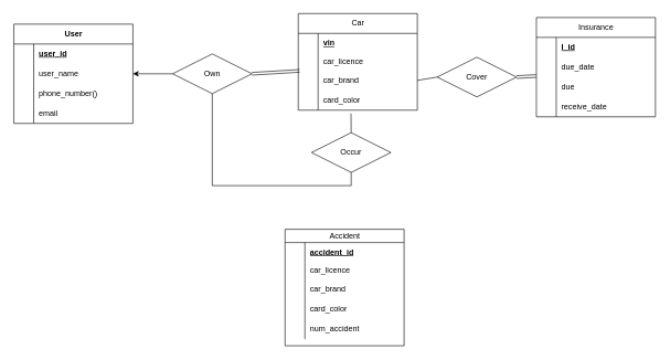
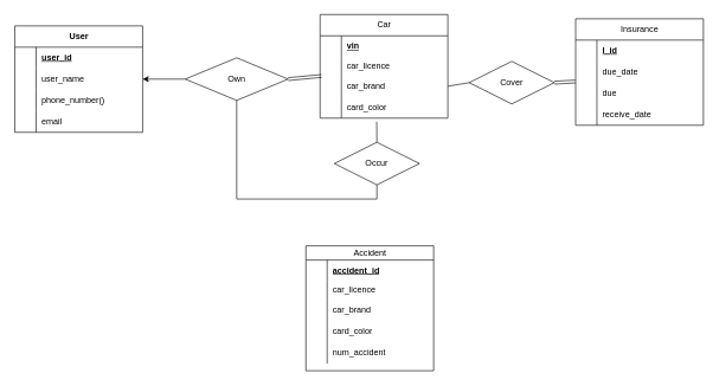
  <mxCell id="0" />
  <mxCell id="1" parent="0" />
  <mxCell id="2" value="User" style="shape=table;startSize=30;container=1;collapsible=1;childLayout=tableLayout;fixedRows=1;rowLines=0;fontStyle=1;align=center;resizeLast=1;html=1;" vertex="1" parent="1"><mxGeometry x="20" y="36" width="180" height="150" as="geometry" /></mxCell>
  <mxCell id="3" value="" style="shape=tableRow;horizontal=0;startSize=0;swimlaneHead=0;swimlaneBody=0;fillColor=none;collapsible=0;dropTarget=0;points=[[0,0.5],[1,0.5]];portConstraint=eastwest;top=0;left=0;right=0;bottom=0;" vertex="1" parent="2"><mxGeometry y="30" width="180" height="30" as="geometry" /></mxCell>
  <mxCell id="4" value="" style="shape=partialRectangle;connectable=0;fillColor=none;top=0;left=0;bottom=0;right=0;editable=1;overflow=hidden;whiteSpace=wrap;html=1;" vertex="1" parent="3"><mxGeometry width="30" height="30" as="geometry"><mxRectangle width="30" height="30" as="alternateBounds" /></mxGeometry></mxCell>
  <mxCell id="5" value="&lt;u&gt;&lt;b&gt;user_id&lt;/b&gt;&lt;/u&gt;" style="shape=partialRectangle;connectable=0;fillColor=none;top=0;left=0;bottom=0;right=0;align=left;spacingLeft=6;overflow=hidden;whiteSpace=wrap;html=1;" vertex="1" parent="3"><mxGeometry x="30" width="150" height="30" as="geometry"><mxRectangle width="150" height="30" as="alternateBounds" /></mxGeometry></mxCell>
  <mxCell id="6" value="" style="shape=tableRow;horizontal=0;startSize=0;swimlaneHead=0;swimlaneBody=0;fillColor=none;collapsible=0;dropTarget=0;points=[[0,0.5],[1,0.5]];portConstraint=eastwest;top=0;left=0;right=0;bottom=0;" vertex="1" parent="2"><mxGeometry y="60" width="180" height="30" as="geometry" /></mxCell>
  <mxCell id="7" value="" style="shape=partialRectangle;connectable=0;fillColor=none;top=0;left=0;bottom=0;right=0;editable=1;overflow=hidden;whiteSpace=wrap;html=1;" vertex="1" parent="6"><mxGeometry width="30" height="30" as="geometry"><mxRectangle width="30" height="30" as="alternateBounds" /></mxGeometry></mxCell>
  <mxCell id="8" value="user_name" style="shape=partialRectangle;connectable=0;fillColor=none;top=0;left=0;bottom=0;right=0;align=left;spacingLeft=6;overflow=hidden;whiteSpace=wrap;html=1;" vertex="1" parent="6"><mxGeometry x="30" width="150" height="30" as="geometry"><mxRectangle width="150" height="30" as="alternateBounds" /></mxGeometry></mxCell>
  <mxCell id="9" value="" style="shape=tableRow;horizontal=0;startSize=0;swimlaneHead=0;swimlaneBody=0;fillColor=none;collapsible=0;dropTarget=0;points=[[0,0.5],[1,0.5]];portConstraint=eastwest;top=0;left=0;right=0;bottom=0;" vertex="1" parent="2"><mxGeometry y="90" width="180" height="30" as="geometry" /></mxCell>
  <mxCell id="10" value="&lt;div&gt;&lt;br/&gt;&lt;/div&gt;" style="shape=partialRectangle;connectable=0;fillColor=none;top=0;left=0;bottom=0;right=0;editable=1;overflow=hidden;whiteSpace=wrap;html=1;" vertex="1" parent="9"><mxGeometry width="30" height="30" as="geometry"><mxRectangle width="30" height="30" as="alternateBounds" /></mxGeometry></mxCell>
  <mxCell id="11" value="phone_number()" style="shape=partialRectangle;connectable=0;fillColor=none;top=0;left=0;bottom=0;right=0;align=left;spacingLeft=6;overflow=hidden;whiteSpace=wrap;html=1;" vertex="1" parent="9"><mxGeometry x="30" width="150" height="30" as="geometry"><mxRectangle width="150" height="30" as="alternateBounds" /></mxGeometry></mxCell>
  <mxCell id="12" value="" style="shape=tableRow;horizontal=0;startSize=0;swimlaneHead=0;swimlaneBody=0;fillColor=none;collapsible=0;dropTarget=0;points=[[0,0.5],[1,0.5]];portConstraint=eastwest;top=0;left=0;right=0;bottom=0;" vertex="1" parent="2"><mxGeometry y="120" width="180" height="30" as="geometry" /></mxCell>
  <mxCell id="13" value="&lt;div&gt;&lt;br/&gt;&lt;/div&gt;" style="shape=partialRectangle;connectable=0;fillColor=none;top=0;left=0;bottom=0;right=0;editable=1;overflow=hidden;whiteSpace=wrap;html=1;" vertex="1" parent="12"><mxGeometry width="30" height="30" as="geometry"><mxRectangle width="30" height="30" as="alternateBounds" /></mxGeometry></mxCell>
  <mxCell id="14" value="email" style="shape=partialRectangle;connectable=0;fillColor=none;top=0;left=0;bottom=0;right=0;align=left;spacingLeft=6;overflow=hidden;whiteSpace=wrap;html=1;" vertex="1" parent="12"><mxGeometry x="30" width="150" height="30" as="geometry"><mxRectangle width="150" height="30" as="alternateBounds" /></mxGeometry></mxCell>
  <mxCell id="15" value="Car" style="shape=table;startSize=30;container=1;collapsible=1;childLayout=tableLayout;fixedRows=1;rowLines=0;fontStyle=0;align=center;resizeLast=1;html=1;" vertex="1" parent="1"><mxGeometry x="450" y="20" width="180" height="146.0" as="geometry" /></mxCell>
  <mxCell id="16" value="" style="shape=tableRow;horizontal=0;startSize=0;swimlaneHead=0;swimlaneBody=0;fillColor=none;collapsible=0;dropTarget=0;points=[[0,0.5],[1,0.5]];portConstraint=eastwest;top=0;left=0;right=0;bottom=0;" vertex="1" parent="15"><mxGeometry y="30" width="180" height="30" as="geometry" /></mxCell>
  <mxCell id="17" value="" style="shape=partialRectangle;connectable=0;fillColor=none;top=0;left=0;bottom=0;right=0;editable=1;overflow=hidden;whiteSpace=wrap;html=1;" vertex="1" parent="16"><mxGeometry width="30" height="30" as="geometry"><mxRectangle width="30" height="30" as="alternateBounds" /></mxGeometry></mxCell>
  <mxCell id="18" value="&lt;b&gt;&lt;u&gt;vin&lt;/u&gt;&lt;/b&gt;" style="shape=partialRectangle;connectable=0;fillColor=none;top=0;left=0;bottom=0;right=0;align=left;spacingLeft=6;overflow=hidden;whiteSpace=wrap;html=1;" vertex="1" parent="16"><mxGeometry x="30" width="150" height="30" as="geometry"><mxRectangle width="150" height="30" as="alternateBounds" /></mxGeometry></mxCell>
  <mxCell id="19" value="" style="shape=tableRow;horizontal=0;startSize=0;swimlaneHead=0;swimlaneBody=0;fillColor=none;collapsible=0;dropTarget=0;points=[[0,0.5],[1,0.5]];portConstraint=eastwest;top=0;left=0;right=0;bottom=0;" vertex="1" parent="15"><mxGeometry y="60" width="180" height="26" as="geometry" /></mxCell>
  <mxCell id="20" value="" style="shape=partialRectangle;connectable=0;fillColor=none;top=0;left=0;bottom=0;right=0;editable=1;overflow=hidden;whiteSpace=wrap;html=1;" vertex="1" parent="19"><mxGeometry width="30" height="26" as="geometry"><mxRectangle width="30" height="26" as="alternateBounds" /></mxGeometry></mxCell>
  <mxCell id="21" value="car_licence" style="shape=partialRectangle;connectable=0;fillColor=none;top=0;left=0;bottom=0;right=0;align=left;spacingLeft=6;overflow=hidden;whiteSpace=wrap;html=1;" vertex="1" parent="19"><mxGeometry x="30" width="150" height="26" as="geometry"><mxRectangle width="150" height="26" as="alternateBounds" /></mxGeometry></mxCell>
  <mxCell id="22" value="" style="shape=tableRow;horizontal=0;startSize=0;swimlaneHead=0;swimlaneBody=0;fillColor=none;collapsible=0;dropTarget=0;points=[[0,0.5],[1,0.5]];portConstraint=eastwest;top=0;left=0;right=0;bottom=0;" vertex="1" parent="15"><mxGeometry y="86" width="180" height="30" as="geometry" /></mxCell>
  <mxCell id="23" value="&lt;div&gt;&lt;br/&gt;&lt;/div&gt;" style="shape=partialRectangle;connectable=0;fillColor=none;top=0;left=0;bottom=0;right=0;editable=1;overflow=hidden;whiteSpace=wrap;html=1;" vertex="1" parent="22"><mxGeometry width="30" height="30" as="geometry"><mxRectangle width="30" height="30" as="alternateBounds" /></mxGeometry></mxCell>
  <mxCell id="24" value="car_brand" style="shape=partialRectangle;connectable=0;fillColor=none;top=0;left=0;bottom=0;right=0;align=left;spacingLeft=6;overflow=hidden;whiteSpace=wrap;html=1;" vertex="1" parent="22"><mxGeometry x="30" width="150" height="30" as="geometry"><mxRectangle width="150" height="30" as="alternateBounds" /></mxGeometry></mxCell>
  <mxCell id="25" value="" style="shape=tableRow;horizontal=0;startSize=0;swimlaneHead=0;swimlaneBody=0;fillColor=none;collapsible=0;dropTarget=0;points=[[0,0.5],[1,0.5]];portConstraint=eastwest;top=0;left=0;right=0;bottom=0;" vertex="1" parent="15"><mxGeometry y="116" width="180" height="30" as="geometry" /></mxCell>
  <mxCell id="26" value="&lt;div&gt;&lt;br/&gt;&lt;/div&gt;" style="shape=partialRectangle;connectable=0;fillColor=none;top=0;left=0;bottom=0;right=0;editable=1;overflow=hidden;whiteSpace=wrap;html=1;" vertex="1" parent="25"><mxGeometry width="30" height="30" as="geometry"><mxRectangle width="30" height="30" as="alternateBounds" /></mxGeometry></mxCell>
  <mxCell id="27" value="card_color" style="shape=partialRectangle;connectable=0;fillColor=none;top=0;left=0;bottom=0;right=0;align=left;spacingLeft=6;overflow=hidden;whiteSpace=wrap;html=1;" vertex="1" parent="25"><mxGeometry x="30" width="150" height="30" as="geometry"><mxRectangle width="150" height="30" as="alternateBounds" /></mxGeometry></mxCell>
  <mxCell id="28" value="Insurance" style="shape=table;startSize=30;container=1;collapsible=1;childLayout=tableLayout;fixedRows=1;rowLines=0;fontStyle=0;align=center;resizeLast=1;html=1;" vertex="1" parent="1"><mxGeometry x="810" y="26" width="180" height="150" as="geometry" /></mxCell>
  <mxCell id="29" value="" style="shape=tableRow;horizontal=0;startSize=0;swimlaneHead=0;swimlaneBody=0;fillColor=none;collapsible=0;dropTarget=0;points=[[0,0.5],[1,0.5]];portConstraint=eastwest;top=0;left=0;right=0;bottom=0;" vertex="1" parent="28"><mxGeometry y="30" width="180" height="30" as="geometry" /></mxCell>
  <mxCell id="30" value="" style="shape=partialRectangle;connectable=0;fillColor=none;top=0;left=0;bottom=0;right=0;editable=1;overflow=hidden;whiteSpace=wrap;html=1;" vertex="1" parent="29"><mxGeometry width="30" height="30" as="geometry"><mxRectangle width="30" height="30" as="alternateBounds" /></mxGeometry></mxCell>
  <mxCell id="31" value="&lt;div style=&quot;orphans: 4;&quot;&gt;&lt;b&gt;&lt;u&gt;I_id&lt;/u&gt;&lt;/b&gt;&lt;/div&gt;" style="shape=partialRectangle;connectable=0;fillColor=none;top=0;left=0;bottom=0;right=0;align=left;spacingLeft=6;overflow=hidden;whiteSpace=wrap;html=1;" vertex="1" parent="29"><mxGeometry x="30" width="150" height="30" as="geometry"><mxRectangle width="150" height="30" as="alternateBounds" /></mxGeometry></mxCell>
  <mxCell id="32" value="" style="shape=tableRow;horizontal=0;startSize=0;swimlaneHead=0;swimlaneBody=0;fillColor=none;collapsible=0;dropTarget=0;points=[[0,0.5],[1,0.5]];portConstraint=eastwest;top=0;left=0;right=0;bottom=0;" vertex="1" parent="28"><mxGeometry y="60" width="180" height="30" as="geometry" /></mxCell>
  <mxCell id="33" value="" style="shape=partialRectangle;connectable=0;fillColor=none;top=0;left=0;bottom=0;right=0;editable=1;overflow=hidden;whiteSpace=wrap;html=1;" vertex="1" parent="32"><mxGeometry width="30" height="30" as="geometry"><mxRectangle width="30" height="30" as="alternateBounds" /></mxGeometry></mxCell>
  <mxCell id="34" value="due_date" style="shape=partialRectangle;connectable=0;fillColor=none;top=0;left=0;bottom=0;right=0;align=left;spacingLeft=6;overflow=hidden;whiteSpace=wrap;html=1;" vertex="1" parent="32"><mxGeometry x="30" width="150" height="30" as="geometry"><mxRectangle width="150" height="30" as="alternateBounds" /></mxGeometry></mxCell>
  <mxCell id="35" value="" style="shape=tableRow;horizontal=0;startSize=0;swimlaneHead=0;swimlaneBody=0;fillColor=none;collapsible=0;dropTarget=0;points=[[0,0.5],[1,0.5]];portConstraint=eastwest;top=0;left=0;right=0;bottom=0;" vertex="1" parent="28"><mxGeometry y="90" width="180" height="30" as="geometry" /></mxCell>
  <mxCell id="36" value="&lt;div&gt;&lt;br/&gt;&lt;/div&gt;" style="shape=partialRectangle;connectable=0;fillColor=none;top=0;left=0;bottom=0;right=0;editable=1;overflow=hidden;whiteSpace=wrap;html=1;" vertex="1" parent="35"><mxGeometry width="30" height="30" as="geometry"><mxRectangle width="30" height="30" as="alternateBounds" /></mxGeometry></mxCell>
  <mxCell id="37" value="due" style="shape=partialRectangle;connectable=0;fillColor=none;top=0;left=0;bottom=0;right=0;align=left;spacingLeft=6;overflow=hidden;whiteSpace=wrap;html=1;" vertex="1" parent="35"><mxGeometry x="30" width="150" height="30" as="geometry"><mxRectangle width="150" height="30" as="alternateBounds" /></mxGeometry></mxCell>
  <mxCell id="38" value="" style="shape=tableRow;horizontal=0;startSize=0;swimlaneHead=0;swimlaneBody=0;fillColor=none;collapsible=0;dropTarget=0;points=[[0,0.5],[1,0.5]];portConstraint=eastwest;top=0;left=0;right=0;bottom=0;" vertex="1" parent="28"><mxGeometry y="120" width="180" height="30" as="geometry" /></mxCell>
  <mxCell id="39" value="&lt;div&gt;&lt;br/&gt;&lt;/div&gt;" style="shape=partialRectangle;connectable=0;fillColor=none;top=0;left=0;bottom=0;right=0;editable=1;overflow=hidden;whiteSpace=wrap;html=1;" vertex="1" parent="38"><mxGeometry width="30" height="30" as="geometry"><mxRectangle width="30" height="30" as="alternateBounds" /></mxGeometry></mxCell>
  <mxCell id="40" value="receive_date" style="shape=partialRectangle;connectable=0;fillColor=none;top=0;left=0;bottom=0;right=0;align=left;spacingLeft=6;overflow=hidden;whiteSpace=wrap;html=1;" vertex="1" parent="38"><mxGeometry x="30" width="150" height="30" as="geometry"><mxRectangle width="150" height="30" as="alternateBounds" /></mxGeometry></mxCell>
  <mxCell id="41" style="edgeStyle=orthogonalEdgeStyle;rounded=0;orthogonalLoop=1;jettySize=auto;html=1;exitX=0;exitY=0.5;exitDx=0;exitDy=0;entryX=1;entryY=0.5;entryDx=0;entryDy=0;" edge="1" parent="1" source="42" target="6"><mxGeometry relative="1" as="geometry" /></mxCell>
- <mxCell id="42" value="Own" style="shape=rhombus;perimeter=rhombusPerimeter;whiteSpace=wrap;html=1;align=center;" vertex="1" parent="1"><mxGeometry x="260" y="81" width="120" height="60" as="geometry" /></mxCell>
+ <mxCell id="42" value="Own" style="shape=rhombus;perimeter=rhombusPerimeter;whiteSpace=wrap;html=1;align=center;" vertex="1" parent="1"><mxGeometry x="260" y="81" width="145" height="60" as="geometry" /></mxCell>
  <mxCell id="43" value="" style="endArrow=none;html=1;rounded=0;exitX=1;exitY=0.5;exitDx=0;exitDy=0;entryX=0.011;entryY=0.02;entryDx=0;entryDy=0;entryPerimeter=0;shape=link;" edge="1" parent="1" source="42" target="22"><mxGeometry relative="1" as="geometry"><mxPoint x="370" y="106" as="sourcePoint" /><mxPoint x="530" y="106" as="targetPoint" /></mxGeometry></mxCell>
  <mxCell id="44" value="Cover" style="shape=rhombus;perimeter=rhombusPerimeter;whiteSpace=wrap;html=1;align=center;" vertex="1" parent="1"><mxGeometry x="660" y="86" width="120" height="60" as="geometry" /></mxCell>
  <mxCell id="45" value="" style="shape=link;html=1;rounded=0;exitX=1;exitY=0.5;exitDx=0;exitDy=0;entryX=-0.001;entryY=-0.054;entryDx=0;entryDy=0;entryPerimeter=0;" edge="1" parent="1" source="44" target="35"><mxGeometry relative="1" as="geometry"><mxPoint x="680" y="216" as="sourcePoint" /><mxPoint x="840" y="216" as="targetPoint" /></mxGeometry></mxCell>
  <mxCell id="46" value="" style="endArrow=none;html=1;rounded=0;exitX=1;exitY=0.5;exitDx=0;exitDy=0;entryX=0;entryY=0.5;entryDx=0;entryDy=0;" edge="1" parent="1" source="22" target="44"><mxGeometry relative="1" as="geometry"><mxPoint x="580" y="236" as="sourcePoint" /><mxPoint x="740" y="236" as="targetPoint" /></mxGeometry></mxCell>
  <mxCell id="47" value="Accident" style="shape=table;startSize=20;container=1;collapsible=1;childLayout=tableLayout;fixedRows=1;rowLines=0;fontStyle=0;align=center;resizeLast=1;html=1;" vertex="1" parent="1"><mxGeometry x="430" y="346" width="180" height="176.0" as="geometry" /></mxCell>
  <mxCell id="48" value="" style="shape=tableRow;horizontal=0;startSize=0;swimlaneHead=0;swimlaneBody=0;fillColor=none;collapsible=0;dropTarget=0;points=[[0,0.5],[1,0.5]];portConstraint=eastwest;top=0;left=0;right=0;bottom=0;" vertex="1" parent="47"><mxGeometry y="20" width="180" height="30" as="geometry" /></mxCell>
  <mxCell id="49" value="" style="shape=partialRectangle;connectable=0;fillColor=none;top=0;left=0;bottom=0;right=0;editable=1;overflow=hidden;whiteSpace=wrap;html=1;" vertex="1" parent="48"><mxGeometry width="30" height="30" as="geometry"><mxRectangle width="30" height="30" as="alternateBounds" /></mxGeometry></mxCell>
  <mxCell id="50" value="&lt;b&gt;&lt;u&gt;accident_id&lt;/u&gt;&lt;/b&gt;" style="shape=partialRectangle;connectable=0;fillColor=none;top=0;left=0;bottom=0;right=0;align=left;spacingLeft=6;overflow=hidden;whiteSpace=wrap;html=1;" vertex="1" parent="48"><mxGeometry x="30" width="150" height="30" as="geometry"><mxRectangle width="150" height="30" as="alternateBounds" /></mxGeometry></mxCell>
  <mxCell id="51" value="" style="shape=tableRow;horizontal=0;startSize=0;swimlaneHead=0;swimlaneBody=0;fillColor=none;collapsible=0;dropTarget=0;points=[[0,0.5],[1,0.5]];portConstraint=eastwest;top=0;left=0;right=0;bottom=0;" vertex="1" parent="47"><mxGeometry y="50" width="180" height="26" as="geometry" /></mxCell>
  <mxCell id="52" value="" style="shape=partialRectangle;connectable=0;fillColor=none;top=0;left=0;bottom=0;right=0;editable=1;overflow=hidden;whiteSpace=wrap;html=1;" vertex="1" parent="51"><mxGeometry width="30" height="26" as="geometry"><mxRectangle width="30" height="26" as="alternateBounds" /></mxGeometry></mxCell>
  <mxCell id="53" value="car_licence" style="shape=partialRectangle;connectable=0;fillColor=none;top=0;left=0;bottom=0;right=0;align=left;spacingLeft=6;overflow=hidden;whiteSpace=wrap;html=1;" vertex="1" parent="51"><mxGeometry x="30" width="150" height="26" as="geometry"><mxRectangle width="150" height="26" as="alternateBounds" /></mxGeometry></mxCell>
  <mxCell id="54" value="" style="shape=tableRow;horizontal=0;startSize=0;swimlaneHead=0;swimlaneBody=0;fillColor=none;collapsible=0;dropTarget=0;points=[[0,0.5],[1,0.5]];portConstraint=eastwest;top=0;left=0;right=0;bottom=0;" vertex="1" parent="47"><mxGeometry y="76" width="180" height="30" as="geometry" /></mxCell>
  <mxCell id="55" value="&lt;div&gt;&lt;br/&gt;&lt;/div&gt;" style="shape=partialRectangle;connectable=0;fillColor=none;top=0;left=0;bottom=0;right=0;editable=1;overflow=hidden;whiteSpace=wrap;html=1;" vertex="1" parent="54"><mxGeometry width="30" height="30" as="geometry"><mxRectangle width="30" height="30" as="alternateBounds" /></mxGeometry></mxCell>
  <mxCell id="56" value="car_brand" style="shape=partialRectangle;connectable=0;fillColor=none;top=0;left=0;bottom=0;right=0;align=left;spacingLeft=6;overflow=hidden;whiteSpace=wrap;html=1;" vertex="1" parent="54"><mxGeometry x="30" width="150" height="30" as="geometry"><mxRectangle width="150" height="30" as="alternateBounds" /></mxGeometry></mxCell>
  <mxCell id="57" value="" style="shape=tableRow;horizontal=0;startSize=0;swimlaneHead=0;swimlaneBody=0;fillColor=none;collapsible=0;dropTarget=0;points=[[0,0.5],[1,0.5]];portConstraint=eastwest;top=0;left=0;right=0;bottom=0;" vertex="1" parent="47"><mxGeometry y="106" width="180" height="30" as="geometry" /></mxCell>
  <mxCell id="58" value="&lt;div&gt;&lt;br/&gt;&lt;/div&gt;" style="shape=partialRectangle;connectable=0;fillColor=none;top=0;left=0;bottom=0;right=0;editable=1;overflow=hidden;whiteSpace=wrap;html=1;" vertex="1" parent="57"><mxGeometry width="30" height="30" as="geometry"><mxRectangle width="30" height="30" as="alternateBounds" /></mxGeometry></mxCell>
  <mxCell id="59" value="card_color" style="shape=partialRectangle;connectable=0;fillColor=none;top=0;left=0;bottom=0;right=0;align=left;spacingLeft=6;overflow=hidden;whiteSpace=wrap;html=1;" vertex="1" parent="57"><mxGeometry x="30" width="150" height="30" as="geometry"><mxRectangle width="150" height="30" as="alternateBounds" /></mxGeometry></mxCell>
  <mxCell id="60" value="" style="shape=tableRow;horizontal=0;startSize=0;swimlaneHead=0;swimlaneBody=0;fillColor=none;collapsible=0;dropTarget=0;points=[[0,0.5],[1,0.5]];portConstraint=eastwest;top=0;left=0;right=0;bottom=0;" vertex="1" parent="47"><mxGeometry y="136" width="180" height="30" as="geometry" /></mxCell>
  <mxCell id="61" value="&lt;div&gt;&lt;br/&gt;&lt;/div&gt;" style="shape=partialRectangle;connectable=0;fillColor=none;top=0;left=0;bottom=0;right=0;editable=1;overflow=hidden;whiteSpace=wrap;html=1;" vertex="1" parent="60"><mxGeometry width="30" height="30" as="geometry"><mxRectangle width="30" height="30" as="alternateBounds" /></mxGeometry></mxCell>
  <mxCell id="62" value="num_accident" style="shape=partialRectangle;connectable=0;fillColor=none;top=0;left=0;bottom=0;right=0;align=left;spacingLeft=6;overflow=hidden;whiteSpace=wrap;html=1;" vertex="1" parent="60"><mxGeometry x="30" width="150" height="30" as="geometry"><mxRectangle width="150" height="30" as="alternateBounds" /></mxGeometry></mxCell>
  <mxCell id="63" value="Occur" style="shape=rhombus;perimeter=rhombusPerimeter;whiteSpace=wrap;html=1;align=center;" vertex="1" parent="1"><mxGeometry x="470" y="200" width="120" height="60" as="geometry" /></mxCell>
  <mxCell id="64" value="" style="endArrow=none;html=1;rounded=0;exitX=0.5;exitY=0;exitDx=0;exitDy=0;entryX=0.443;entryY=1.169;entryDx=0;entryDy=0;entryPerimeter=0;" edge="1" parent="1" source="63" target="25"><mxGeometry relative="1" as="geometry"><mxPoint x="410" y="156" as="sourcePoint" /><mxPoint x="570" y="156" as="targetPoint" /></mxGeometry></mxCell>
  <mxCell id="65" style="edgeStyle=orthogonalEdgeStyle;rounded=0;orthogonalLoop=1;jettySize=auto;html=1;exitX=0.5;exitY=1;exitDx=0;exitDy=0;endArrow=none;" edge="1" parent="1" source="63" target="42"><mxGeometry relative="1" as="geometry" /></mxCell>
